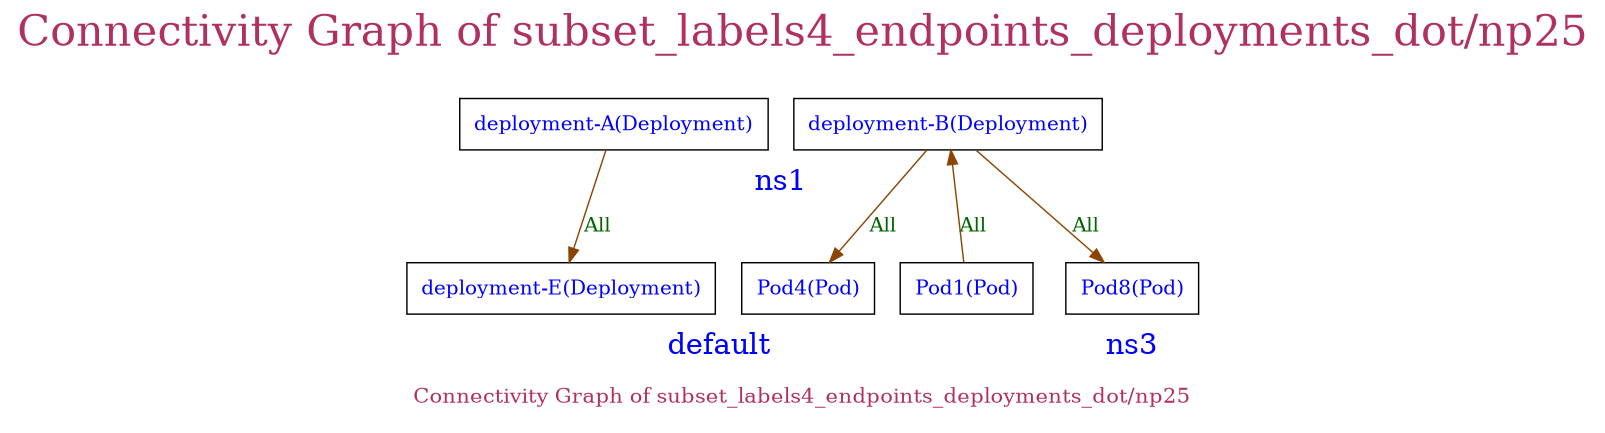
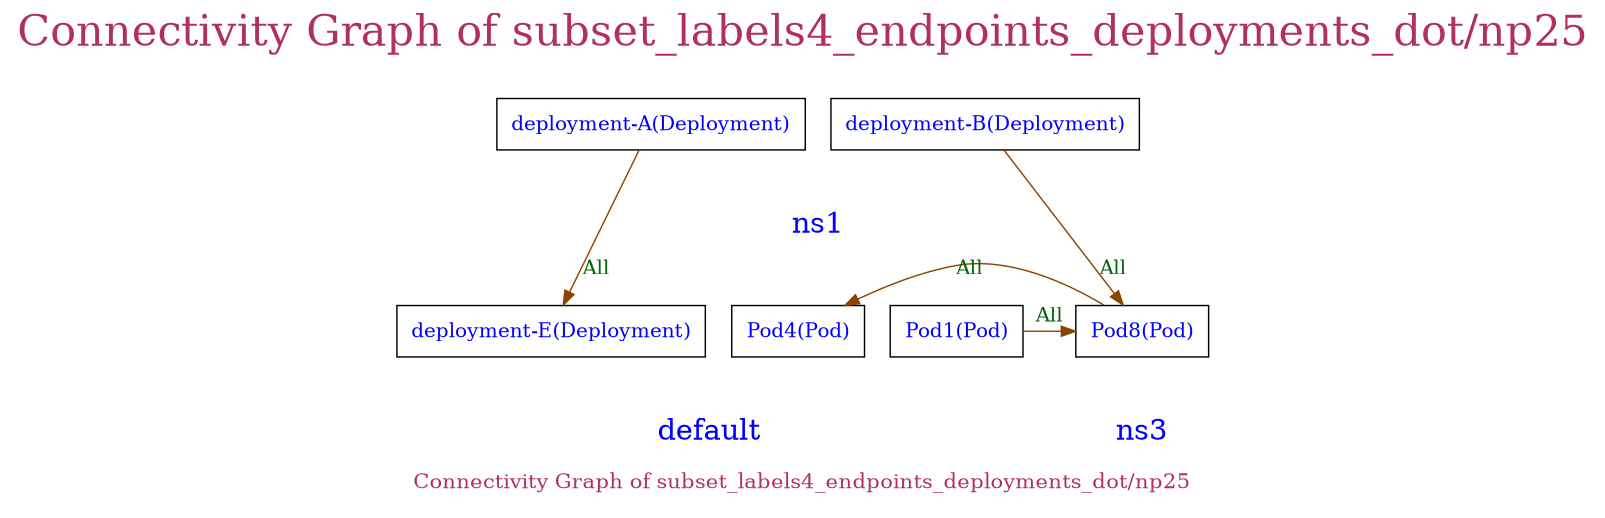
  digraph {
    fontcolor=maroon
    fontsize=30
    label="Connectivity Graph of subset_labels4_endpoints_deployments_dot/np25"
    labelloc=t
    node [fontcolor=blue shape=box]
    edge [arrowhead=normal arrowtail=none color=darkorange4 dir=both fontcolor=darkgreen]
    n1 [label=<<table border="0" cellspacing="0"><tr><td>Pod1(Pod)</td></tr></table>>]
    n2 [label=<<table border="0" cellspacing="0"><tr><td>Pod4(Pod)</td></tr></table>>]
    n3 [label=<<table border="0" cellspacing="0"><tr><td>deployment-E(Deployment)</td></tr></table>>]
    n4 [label=<<table border="0" cellspacing="0"><tr><td>deployment-A(Deployment)</td></tr></table>>]
    n5 [label=<<table border="0" cellspacing="0"><tr><td>deployment-B(Deployment)</td></tr></table>>]
    n6 [label=<<table border="0" cellspacing="0"><tr><td>Pod8(Pod)</td></tr></table>>]
    subgraph cluster_1 {
      color=white
      fontsize=15
      labelloc=b
      subgraph cluster_2 {
        color=white
        fontcolor=blue
        fontsize=20
        label=default
        labelloc=b
        n1
        n2
        n3
      }
      subgraph cluster_3 {
        color=white
        fontcolor=blue
        fontsize=20
        label=ns1
        labelloc=b
        n4
        n5
      }
      subgraph cluster_4 {
        color=white
        fontcolor=blue
        fontsize=20
        label=ns3
        labelloc=b
        n6
      }
    }
-   n1 -> n5 [label=All]
+   n1 -> n6 [label=All]
    n4 -> n3 [label=All]
    n5 -> n6 [label=All]
-   n5 -> n2 [label=All]
+   n6 -> n2 [label=All]
  }
